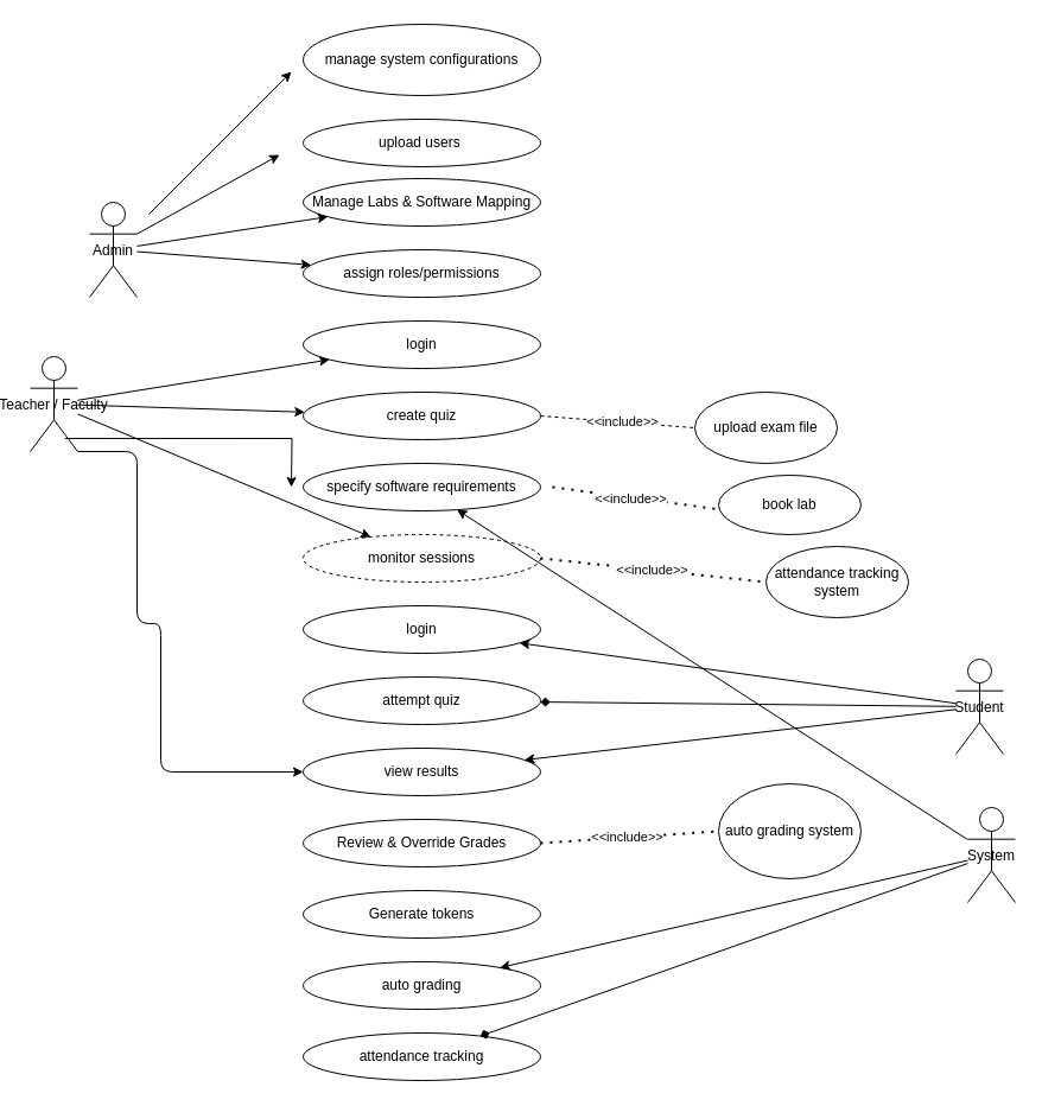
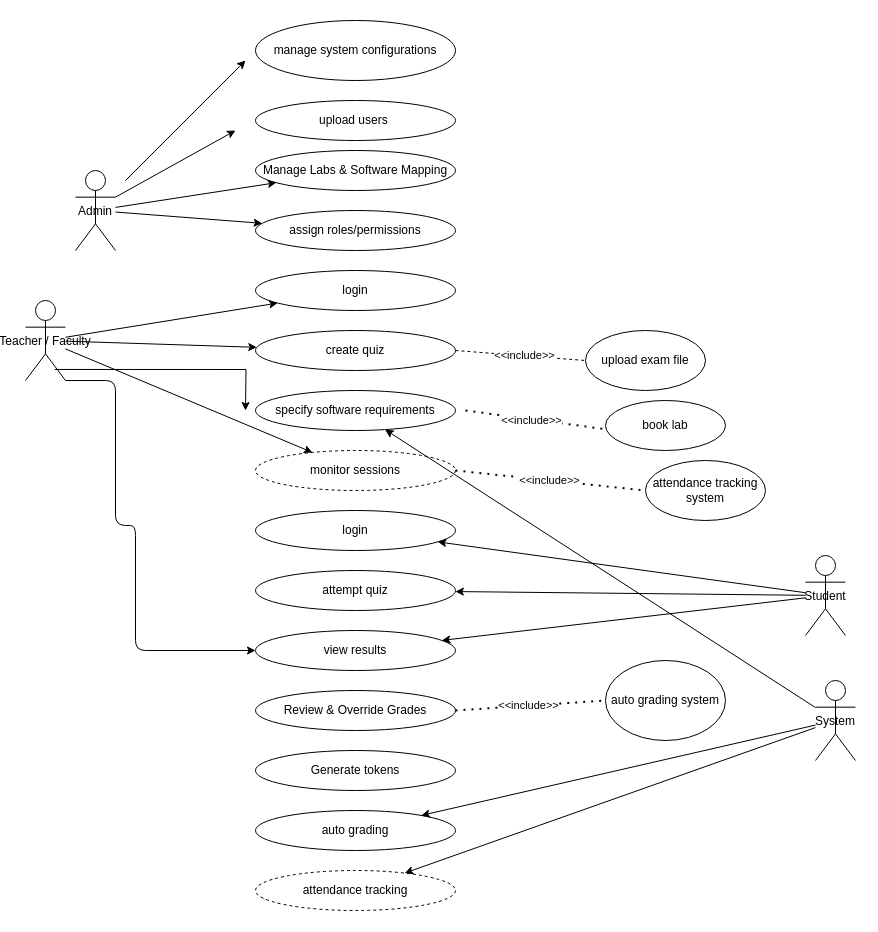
  <mxCell id="0" />
  <mxCell id="1" parent="0" />
  <mxCell id="2" value="Admin" style="shape=umlActor;" parent="1" vertex="1"><mxGeometry x="70" y="170" width="40" height="80" as="geometry" /></mxCell>
  <mxCell id="3" value="Teacher / Faculty" style="shape=umlActor;" parent="1" vertex="1"><mxGeometry x="20" y="300" width="40" height="80" as="geometry" /></mxCell>
  <mxCell id="4" value="Student" style="shape=umlActor;" parent="1" vertex="1"><mxGeometry x="800" y="555" width="40" height="80" as="geometry" /></mxCell>
  <mxCell id="5" value="System" style="shape=umlActor;" parent="1" vertex="1"><mxGeometry x="810" y="680" width="40" height="80" as="geometry" /></mxCell>
  <mxCell id="6" value="Manage Labs &amp; Software Mapping" style="ellipse;whiteSpace=wrap;html=1;" parent="1" vertex="1"><mxGeometry x="250" y="150" width="200" height="40" as="geometry" /></mxCell>
  <mxCell id="7" value="assign roles/permissions" style="ellipse;whiteSpace=wrap;html=1;" parent="1" vertex="1"><mxGeometry x="250" y="210" width="200" height="40" as="geometry" /></mxCell>
  <mxCell id="8" value="login" style="ellipse;whiteSpace=wrap;html=1;" parent="1" vertex="1"><mxGeometry x="250" y="270" width="200" height="40" as="geometry" /></mxCell>
  <mxCell id="9" value="create quiz" style="ellipse;whiteSpace=wrap;html=1;" parent="1" vertex="1"><mxGeometry x="250" y="330" width="200" height="40" as="geometry" /></mxCell>
  <mxCell id="10" value="specify software requirements" style="ellipse;whiteSpace=wrap;html=1;" parent="1" vertex="1"><mxGeometry x="250" y="390" width="200" height="40" as="geometry" /></mxCell>
  <mxCell id="11" value="monitor sessions" style="ellipse;whiteSpace=wrap;html=1;dashed=1;" parent="1" vertex="1"><mxGeometry x="250" y="450" width="200" height="40" as="geometry" /></mxCell>
  <mxCell id="12" value="login" style="ellipse;whiteSpace=wrap;html=1;" parent="1" vertex="1"><mxGeometry x="250" y="510" width="200" height="40" as="geometry" /></mxCell>
  <mxCell id="13" value="attempt quiz" style="ellipse;whiteSpace=wrap;html=1;" parent="1" vertex="1"><mxGeometry x="250" y="570" width="200" height="40" as="geometry" /></mxCell>
  <mxCell id="14" value="view results" style="ellipse;whiteSpace=wrap;html=1;" parent="1" vertex="1"><mxGeometry x="250" y="630" width="200" height="40" as="geometry" /></mxCell>
  <mxCell id="15" value="Review &amp; Override Grades" style="ellipse;whiteSpace=wrap;html=1;" parent="1" vertex="1"><mxGeometry x="250" y="690" width="200" height="40" as="geometry" /></mxCell>
  <mxCell id="16" value="Generate tokens" style="ellipse;whiteSpace=wrap;html=1;" parent="1" vertex="1"><mxGeometry x="250" y="750" width="200" height="40" as="geometry" /></mxCell>
  <mxCell id="17" value="auto grading" style="ellipse;whiteSpace=wrap;html=1;" parent="1" vertex="1"><mxGeometry x="250" y="810" width="200" height="40" as="geometry" /></mxCell>
- <mxCell id="18" value="attendance tracking" style="ellipse;whiteSpace=wrap;html=1;" parent="1" vertex="1"><mxGeometry x="250" y="870" width="200" height="40" as="geometry" /></mxCell>
+ <mxCell id="18" value="attendance tracking" style="ellipse;whiteSpace=wrap;html=1;dashed=1;" parent="1" vertex="1"><mxGeometry x="250" y="870" width="200" height="40" as="geometry" /></mxCell>
  <mxCell id="19" parent="1" source="2" target="6" edge="1"><mxGeometry relative="1" as="geometry" /></mxCell>
  <mxCell id="20" parent="1" source="2" target="7" edge="1"><mxGeometry relative="1" as="geometry" /></mxCell>
  <mxCell id="21" parent="1" source="3" target="8" edge="1"><mxGeometry relative="1" as="geometry" /></mxCell>
  <mxCell id="22" parent="1" source="3" target="9" edge="1"><mxGeometry relative="1" as="geometry" /></mxCell>
  <mxCell id="23" parent="1" source="5" target="10" edge="1"><mxGeometry relative="1" as="geometry" /></mxCell>
  <mxCell id="24" parent="1" source="3" target="11" edge="1"><mxGeometry relative="1" as="geometry" /></mxCell>
  <mxCell id="25" parent="1" source="4" target="12" edge="1"><mxGeometry relative="1" as="geometry" /></mxCell>
- <mxCell id="26" parent="1" source="4" target="13" edge="1" style="endArrow=diamond;"><mxGeometry relative="1" as="geometry" /></mxCell>
+ <mxCell id="26" parent="1" source="4" target="13" edge="1"><mxGeometry relative="1" as="geometry" /></mxCell>
  <mxCell id="27" parent="1" source="4" target="14" edge="1"><mxGeometry relative="1" as="geometry" /></mxCell>
  <mxCell id="28" style="edgeStyle=orthogonalEdgeStyle;exitX=1;exitY=1;exitDx=0;exitDy=0;exitPerimeter=0;entryX=0;entryY=0.5;entryDx=0;entryDy=0;" parent="1" source="3" target="14" edge="1"><mxGeometry relative="1" as="geometry"><mxPoint x="130" y="390" as="sourcePoint" /><mxPoint x="130" y="660" as="targetPoint" /><Array as="points"><mxPoint x="110" y="525" /><mxPoint x="130" y="525" /><mxPoint x="130" y="650" /></Array></mxGeometry></mxCell>
  <mxCell id="29" parent="1" source="5" target="17" edge="1"><mxGeometry relative="1" as="geometry" /></mxCell>
- <mxCell id="30" parent="1" source="5" target="18" edge="1" style="endArrow=diamond;"><mxGeometry relative="1" as="geometry" /></mxCell>
+ <mxCell id="30" parent="1" source="5" target="18" edge="1"><mxGeometry relative="1" as="geometry" /></mxCell>
  <mxCell id="31" value="upload users&amp;nbsp;" style="ellipse;whiteSpace=wrap;html=1;" parent="1" vertex="1"><mxGeometry x="250" y="100" width="200" height="40" as="geometry" /></mxCell>
  <mxCell id="32" value="manage system configurations" style="ellipse;whiteSpace=wrap;html=1;" parent="1" vertex="1"><mxGeometry x="250" y="20" width="200" height="60" as="geometry" /></mxCell>
  <mxCell id="33" value="" style="endArrow=classic;html=1;rounded=0;exitX=1;exitY=0.333;exitDx=0;exitDy=0;exitPerimeter=0;" parent="1" source="2" edge="1"><mxGeometry width="50" height="50" relative="1" as="geometry"><mxPoint x="120" y="180" as="sourcePoint" /><mxPoint x="230" y="130" as="targetPoint" /></mxGeometry></mxCell>
  <mxCell id="34" value="" style="endArrow=classic;html=1;rounded=0;" parent="1" edge="1"><mxGeometry width="50" height="50" relative="1" as="geometry"><mxPoint x="120" y="180" as="sourcePoint" /><mxPoint x="240" y="60" as="targetPoint" /></mxGeometry></mxCell>
  <mxCell id="35" value="" style="endArrow=classic;html=1;rounded=0;edgeStyle=orthogonalEdgeStyle;exitX=0.731;exitY=0.862;exitDx=0;exitDy=0;exitPerimeter=0;" parent="1" edge="1" source="3"><mxGeometry width="50" height="50" relative="1" as="geometry"><mxPoint x="30" y="410" as="sourcePoint" /><mxPoint x="240" y="410" as="targetPoint" /></mxGeometry></mxCell>
  <mxCell id="36" value="" style="endArrow=none;dashed=1;html=1;rounded=0;exitX=1;exitY=0.5;exitDx=0;exitDy=0;" parent="1" source="9" edge="1"><mxGeometry width="50" height="50" relative="1" as="geometry"><mxPoint x="210" y="720" as="sourcePoint" /><mxPoint x="580" y="360" as="targetPoint" /></mxGeometry></mxCell>
  <mxCell id="37" value="&amp;lt;&amp;lt;include&amp;gt;&amp;gt;" style="edgeLabel;html=1;align=center;verticalAlign=middle;resizable=0;points=[];" parent="36" vertex="1" connectable="0"><mxGeometry x="0.06" y="1" relative="1" as="geometry"><mxPoint as="offset" /></mxGeometry></mxCell>
  <mxCell id="38" value="upload exam file" style="ellipse;whiteSpace=wrap;html=1;" parent="1" vertex="1"><mxGeometry x="580" y="330" width="120" height="60" as="geometry" /></mxCell>
  <mxCell id="39" value="" style="endArrow=none;dashed=1;html=1;dashPattern=1 3;strokeWidth=2;rounded=0;exitX=1;exitY=0.5;exitDx=0;exitDy=0;" parent="1" source="15" edge="1"><mxGeometry width="50" height="50" relative="1" as="geometry"><mxPoint x="340" y="540" as="sourcePoint" /><mxPoint x="600" y="700" as="targetPoint" /></mxGeometry></mxCell>
  <mxCell id="40" value="&amp;lt;&amp;lt;include&amp;gt;&amp;gt;" style="edgeLabel;html=1;align=center;verticalAlign=middle;resizable=0;points=[];" parent="39" vertex="1" connectable="0"><mxGeometry x="-0.034" y="1" relative="1" as="geometry"><mxPoint as="offset" /></mxGeometry></mxCell>
  <mxCell id="41" value="" style="endArrow=none;dashed=1;html=1;dashPattern=1 3;strokeWidth=2;rounded=0;exitX=1;exitY=0.5;exitDx=0;exitDy=0;" parent="1" source="11" edge="1"><mxGeometry width="50" height="50" relative="1" as="geometry"><mxPoint x="340" y="540" as="sourcePoint" /><mxPoint x="640" y="490" as="targetPoint" /></mxGeometry></mxCell>
  <mxCell id="42" value="&amp;lt;&amp;lt;include&amp;gt;&amp;gt;" style="edgeLabel;html=1;align=center;verticalAlign=middle;resizable=0;points=[];" parent="41" vertex="1" connectable="0"><mxGeometry x="-0.011" relative="1" as="geometry"><mxPoint as="offset" /></mxGeometry></mxCell>
  <mxCell id="43" value="" style="endArrow=none;dashed=1;html=1;dashPattern=1 3;strokeWidth=2;rounded=0;" parent="1" edge="1"><mxGeometry width="50" height="50" relative="1" as="geometry"><mxPoint x="460" y="410" as="sourcePoint" /><mxPoint x="610" y="430" as="targetPoint" /></mxGeometry></mxCell>
  <mxCell id="44" value="&amp;lt;&amp;lt;include&amp;gt;&amp;gt;" style="edgeLabel;html=1;align=center;verticalAlign=middle;resizable=0;points=[];" parent="43" vertex="1" connectable="0"><mxGeometry x="-0.123" y="-1" relative="1" as="geometry"><mxPoint as="offset" /></mxGeometry></mxCell>
  <mxCell id="45" value="book lab" style="ellipse;whiteSpace=wrap;html=1;" parent="1" vertex="1"><mxGeometry x="600" y="400" width="120" height="50" as="geometry" /></mxCell>
  <mxCell id="46" value="attendance tracking system" style="ellipse;whiteSpace=wrap;html=1;" parent="1" vertex="1"><mxGeometry x="640" y="460" width="120" height="60" as="geometry" /></mxCell>
  <mxCell id="47" value="auto grading system" style="ellipse;whiteSpace=wrap;html=1;" parent="1" vertex="1"><mxGeometry x="600" y="660" width="120" height="80" as="geometry" /></mxCell>
